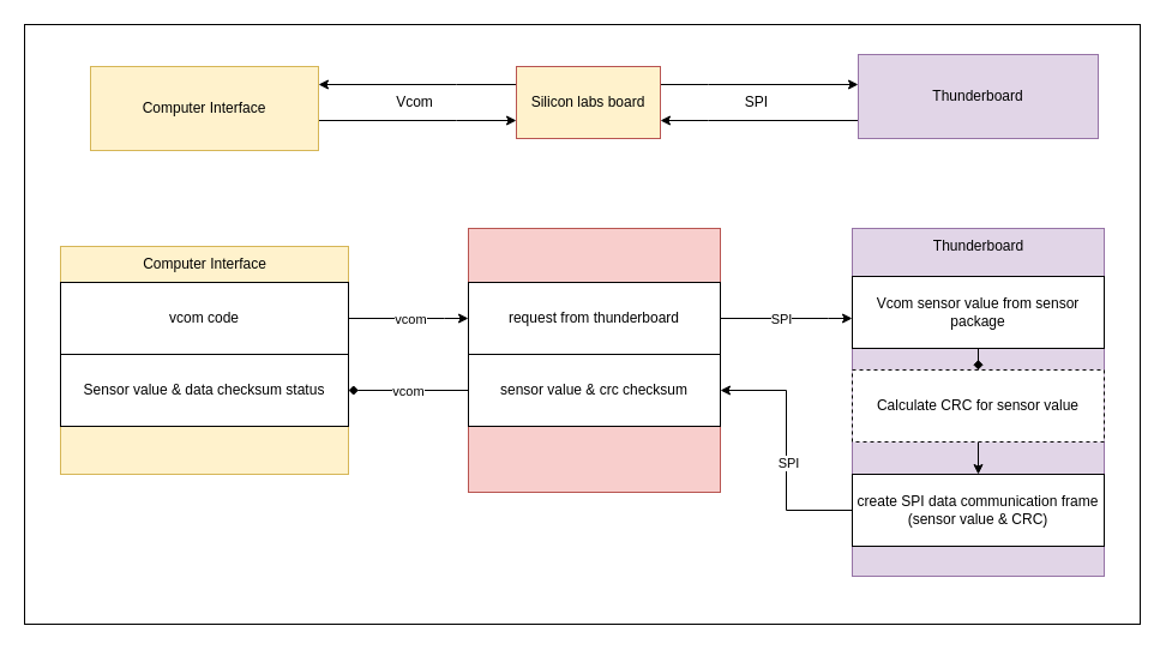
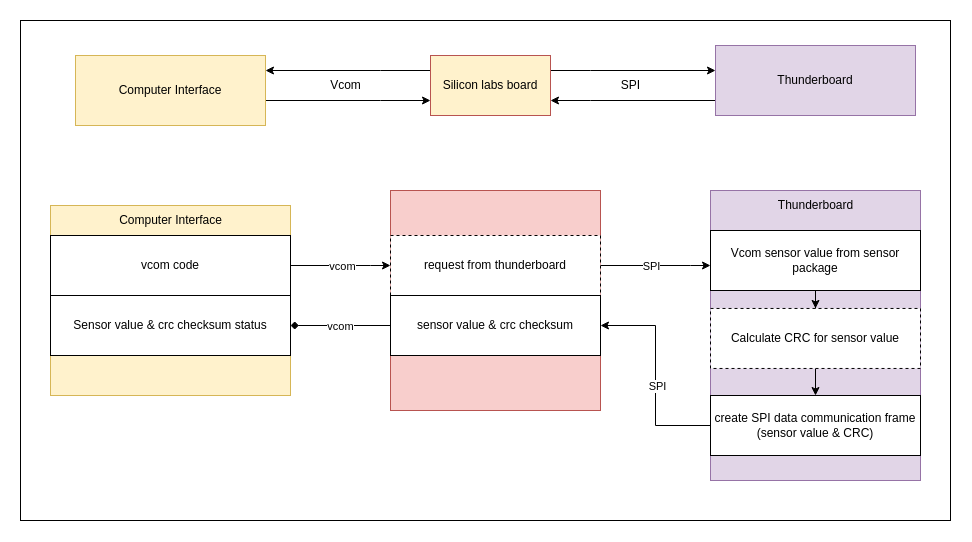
  <mxCell id="0" />
  <mxCell id="1" parent="0" />
  <mxCell id="2" value="" style="whiteSpace=wrap;html=1;" parent="1" vertex="1"><mxGeometry x="20" y="20" width="930" height="500" as="geometry" /></mxCell>
  <mxCell id="3" value="" style="whiteSpace=wrap;html=1;fillColor=#fff2cc;strokeColor=#d6b656;" parent="1" vertex="1"><mxGeometry x="50" y="205" width="240" height="190" as="geometry" /></mxCell>
  <mxCell id="4" value="vcom code" style="whiteSpace=wrap;html=1;" parent="1" vertex="1"><mxGeometry x="50" y="235" width="240" height="60" as="geometry" /></mxCell>
  <mxCell id="5" value="" style="whiteSpace=wrap;html=1;fillColor=#f8cecc;strokeColor=#b85450;" parent="1" vertex="1"><mxGeometry x="390" y="190" width="210" height="220" as="geometry" /></mxCell>
  <mxCell id="6" style="edgeStyle=orthogonalEdgeStyle;rounded=0;orthogonalLoop=1;jettySize=auto;html=1;" parent="1" source="4" target="5" edge="1"><mxGeometry relative="1" as="geometry"><mxPoint x="295" y="265" as="sourcePoint" /><Array as="points"><mxPoint x="370" y="265" /><mxPoint x="370" y="265" /></Array></mxGeometry></mxCell>
  <mxCell id="7" value="vcom" style="edgeLabel;html=1;align=center;verticalAlign=middle;resizable=0;points=[];" parent="6" vertex="1" connectable="0"><mxGeometry x="-0.305" y="2" relative="1" as="geometry"><mxPoint x="16" y="2" as="offset" /></mxGeometry></mxCell>
  <mxCell id="8" value="Computer Interface" style="text;html=1;align=center;verticalAlign=middle;resizable=0;points=[];autosize=1;strokeColor=none;fillColor=none;" parent="1" vertex="1"><mxGeometry x="105" y="205" width="130" height="30" as="geometry" /></mxCell>
- <mxCell id="9" value="Sensor value &amp;amp; data checksum status" style="whiteSpace=wrap;html=1;" parent="1" vertex="1"><mxGeometry x="50" y="295" width="240" height="60" as="geometry" /></mxCell>
+ <mxCell id="9" value="Sensor value &amp;amp; crc checksum status" style="whiteSpace=wrap;html=1;" parent="1" vertex="1"><mxGeometry x="50" y="295" width="240" height="60" as="geometry" /></mxCell>
  <mxCell id="10" style="edgeStyle=orthogonalEdgeStyle;rounded=0;orthogonalLoop=1;jettySize=auto;html=1;" parent="1" source="12" target="13" edge="1"><mxGeometry relative="1" as="geometry"><Array as="points"><mxPoint x="690" y="265" /><mxPoint x="690" y="265" /></Array></mxGeometry></mxCell>
  <mxCell id="11" value="SPI" style="edgeLabel;html=1;align=center;verticalAlign=middle;resizable=0;points=[];" parent="10" vertex="1" connectable="0"><mxGeometry x="-0.184" y="2" relative="1" as="geometry"><mxPoint x="5" y="2" as="offset" /></mxGeometry></mxCell>
- <mxCell id="12" value="request from thunderboard" style="whiteSpace=wrap;html=1;" parent="1" vertex="1"><mxGeometry x="390" y="235" width="210" height="60" as="geometry" /></mxCell>
+ <mxCell id="12" value="request from thunderboard" style="whiteSpace=wrap;html=1;dashed=1;" parent="1" vertex="1"><mxGeometry x="390" y="235" width="210" height="60" as="geometry" /></mxCell>
  <mxCell id="13" value="" style="whiteSpace=wrap;html=1;fillColor=#e1d5e7;strokeColor=#9673a6;" parent="1" vertex="1"><mxGeometry x="710" y="190" width="210" height="290" as="geometry" /></mxCell>
  <mxCell id="14" style="edgeStyle=orthogonalEdgeStyle;rounded=0;orthogonalLoop=1;jettySize=auto;html=1;endArrow=diamond;" parent="1" source="16" target="9" edge="1"><mxGeometry relative="1" as="geometry" /></mxCell>
  <mxCell id="15" value="vcom" style="edgeLabel;html=1;align=center;verticalAlign=middle;resizable=0;points=[];" parent="14" vertex="1" connectable="0"><mxGeometry x="-0.145" relative="1" as="geometry"><mxPoint x="-8" as="offset" /></mxGeometry></mxCell>
  <mxCell id="16" value="sensor value &amp;amp; crc checksum" style="whiteSpace=wrap;html=1;" parent="1" vertex="1"><mxGeometry x="390" y="295" width="210" height="60" as="geometry" /></mxCell>
  <mxCell id="17" value="Thunderboard" style="text;html=1;align=center;verticalAlign=middle;resizable=0;points=[];autosize=1;strokeColor=none;fillColor=none;" parent="1" vertex="1"><mxGeometry x="765" y="190" width="100" height="30" as="geometry" /></mxCell>
- <mxCell id="18" style="edgeStyle=orthogonalEdgeStyle;rounded=0;orthogonalLoop=1;jettySize=auto;html=1;endArrow=diamond;" parent="1" source="19" target="21" edge="1"><mxGeometry relative="1" as="geometry" /></mxCell>
+ <mxCell id="18" style="edgeStyle=orthogonalEdgeStyle;rounded=0;orthogonalLoop=1;jettySize=auto;html=1;" parent="1" source="19" target="21" edge="1"><mxGeometry relative="1" as="geometry" /></mxCell>
  <mxCell id="19" value="Vcom sensor value from sensor package" style="whiteSpace=wrap;html=1;" parent="1" vertex="1"><mxGeometry x="710" y="230" width="210" height="60" as="geometry" /></mxCell>
  <mxCell id="20" value="" style="edgeStyle=orthogonalEdgeStyle;rounded=0;orthogonalLoop=1;jettySize=auto;html=1;" parent="1" source="21" target="24" edge="1"><mxGeometry relative="1" as="geometry" /></mxCell>
  <mxCell id="21" value="Calculate CRC for sensor value" style="whiteSpace=wrap;html=1;dashed=1;" parent="1" vertex="1"><mxGeometry x="710" y="307.96" width="210" height="60" as="geometry" /></mxCell>
  <mxCell id="22" style="edgeStyle=orthogonalEdgeStyle;rounded=0;orthogonalLoop=1;jettySize=auto;html=1;entryX=1;entryY=0.5;entryDx=0;entryDy=0;" parent="1" source="24" target="16" edge="1"><mxGeometry relative="1" as="geometry" /></mxCell>
  <mxCell id="23" value="SPI" style="edgeLabel;html=1;align=center;verticalAlign=middle;resizable=0;points=[];" parent="22" vertex="1" connectable="0"><mxGeometry x="-0.095" relative="1" as="geometry"><mxPoint x="1" as="offset" /></mxGeometry></mxCell>
  <mxCell id="24" value="create SPI&amp;nbsp;data communication frame&lt;br&gt;(sensor value &amp;amp; CRC)" style="whiteSpace=wrap;html=1;" parent="1" vertex="1"><mxGeometry x="710" y="395" width="210" height="60" as="geometry" /></mxCell>
  <mxCell id="25" value="" style="edgeStyle=orthogonalEdgeStyle;rounded=0;orthogonalLoop=1;jettySize=auto;html=1;" parent="1" source="26" target="29" edge="1"><mxGeometry relative="1" as="geometry"><Array as="points"><mxPoint x="380" y="100" /><mxPoint x="380" y="100" /></Array></mxGeometry></mxCell>
  <mxCell id="26" value="Computer Interface" style="whiteSpace=wrap;html=1;fillColor=#fff2cc;strokeColor=#d6b656;" parent="1" vertex="1"><mxGeometry x="75" y="55" width="190" height="70" as="geometry" /></mxCell>
  <mxCell id="27" value="" style="edgeStyle=orthogonalEdgeStyle;rounded=0;orthogonalLoop=1;jettySize=auto;html=1;" parent="1" source="29" target="31" edge="1"><mxGeometry relative="1" as="geometry"><Array as="points"><mxPoint x="590" y="70" /><mxPoint x="590" y="70" /></Array></mxGeometry></mxCell>
  <mxCell id="28" style="edgeStyle=orthogonalEdgeStyle;rounded=0;orthogonalLoop=1;jettySize=auto;html=1;" parent="1" source="29" target="26" edge="1"><mxGeometry relative="1" as="geometry"><Array as="points"><mxPoint x="380" y="70" /><mxPoint x="380" y="70" /></Array></mxGeometry></mxCell>
  <mxCell id="29" value="Silicon labs board" style="whiteSpace=wrap;html=1;fillColor=#fff2cc;strokeColor=#b85450;" parent="1" vertex="1"><mxGeometry x="430" y="55" width="120" height="60" as="geometry" /></mxCell>
  <mxCell id="30" style="edgeStyle=orthogonalEdgeStyle;rounded=0;orthogonalLoop=1;jettySize=auto;html=1;" parent="1" source="31" target="29" edge="1"><mxGeometry relative="1" as="geometry"><Array as="points"><mxPoint x="590" y="100" /><mxPoint x="590" y="100" /></Array></mxGeometry></mxCell>
  <mxCell id="31" value="Thunderboard" style="whiteSpace=wrap;html=1;fillColor=#e1d5e7;strokeColor=#9673a6;" parent="1" vertex="1"><mxGeometry x="715" y="45" width="200" height="70" as="geometry" /></mxCell>
  <mxCell id="32" value="SPI" style="text;html=1;align=center;verticalAlign=middle;resizable=0;points=[];autosize=1;strokeColor=none;fillColor=none;" parent="1" vertex="1"><mxGeometry x="610" y="70" width="40" height="30" as="geometry" /></mxCell>
  <mxCell id="33" value="Vcom" style="text;html=1;align=center;verticalAlign=middle;resizable=0;points=[];autosize=1;strokeColor=none;fillColor=none;" parent="1" vertex="1"><mxGeometry x="320" y="70" width="50" height="30" as="geometry" /></mxCell>
